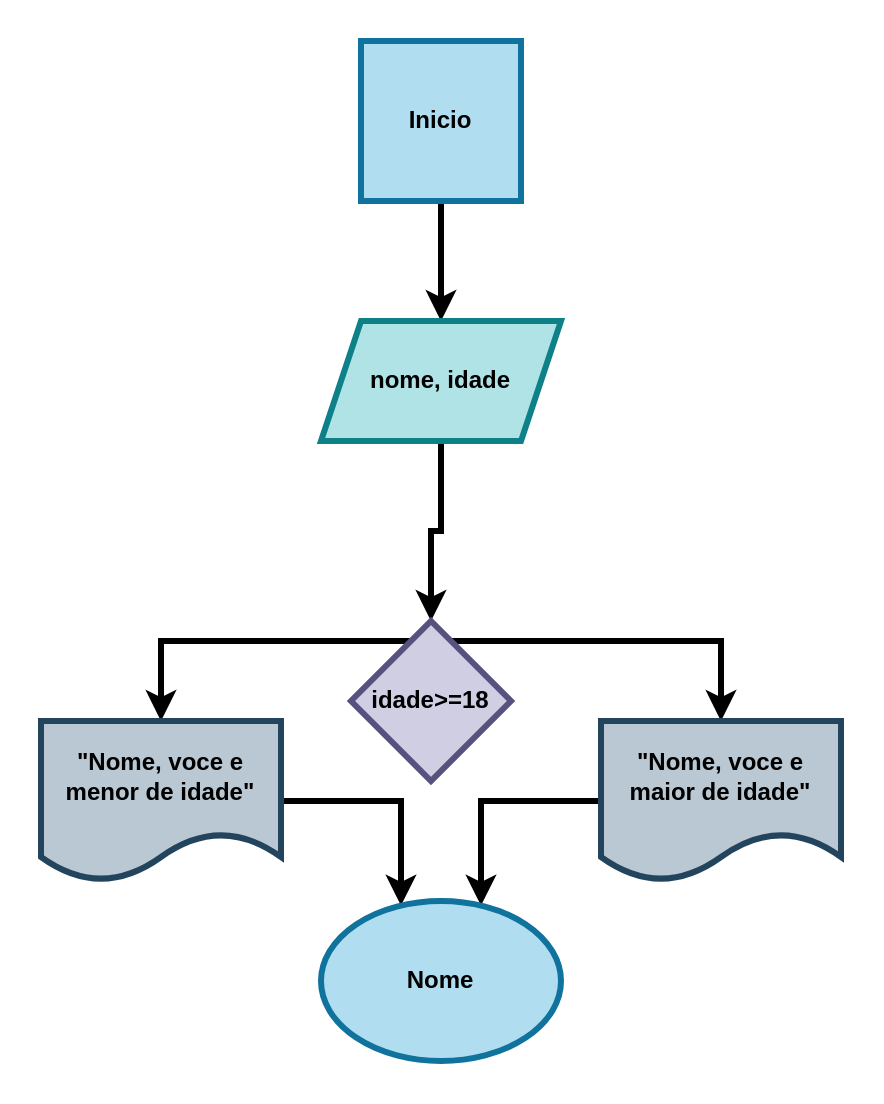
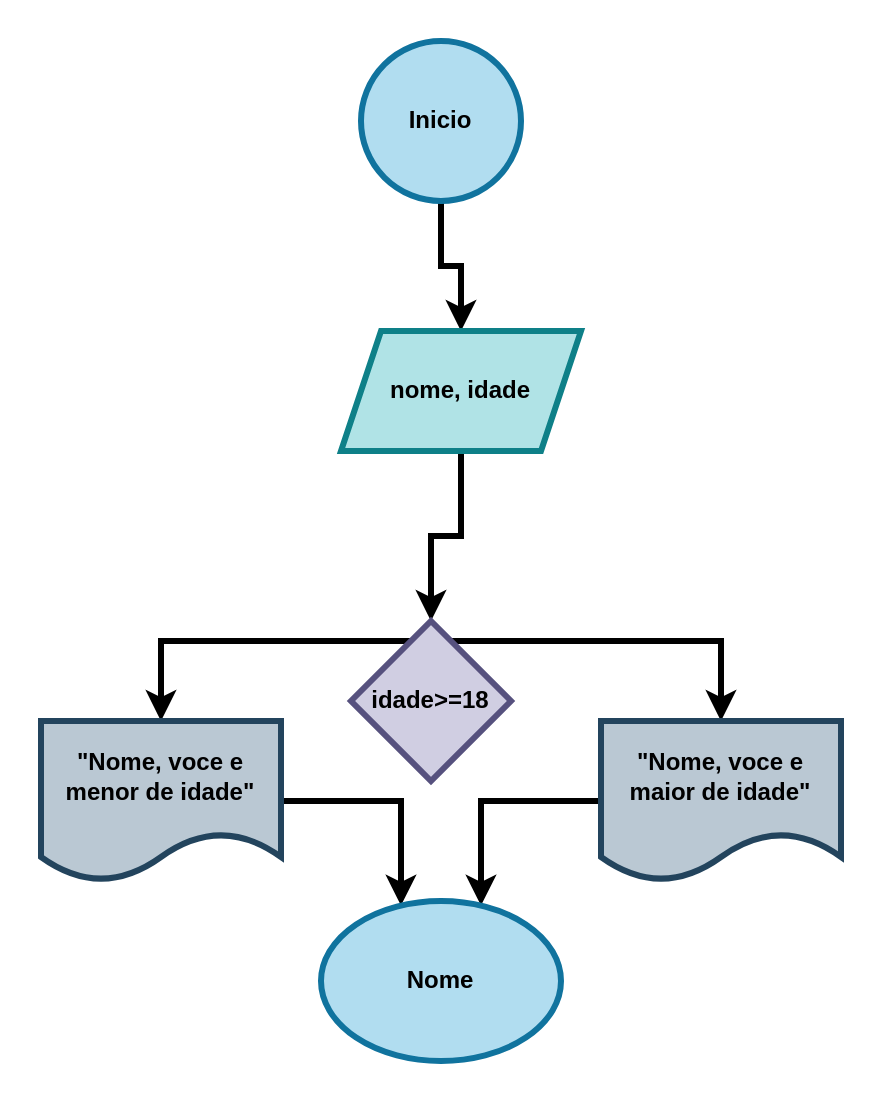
  <mxCell id="0" />
  <mxCell id="1" parent="0" />
  <mxCell id="2" value="" style="edgeStyle=orthogonalEdgeStyle;rounded=0;orthogonalLoop=1;jettySize=auto;html=1;strokeWidth=3;fontStyle=1" edge="1" parent="1" source="3" target="5"><mxGeometry relative="1" as="geometry" /></mxCell>
- <mxCell id="3" value="Inicio" style="whiteSpace=wrap;html=1;aspect=fixed;strokeWidth=3;fontStyle=1;fillColor=#b1ddf0;strokeColor=#10739e;rounded=0;" vertex="1" parent="1"><mxGeometry x="180" y="20" width="80" height="80" as="geometry" /></mxCell>
+ <mxCell id="3" value="Inicio" style="ellipse;whiteSpace=wrap;html=1;aspect=fixed;strokeWidth=3;fontStyle=1;fillColor=#b1ddf0;strokeColor=#10739e;" vertex="1" parent="1"><mxGeometry x="180" y="20" width="80" height="80" as="geometry" /></mxCell>
  <mxCell id="4" value="" style="edgeStyle=orthogonalEdgeStyle;rounded=0;orthogonalLoop=1;jettySize=auto;html=1;strokeWidth=3;fontStyle=1" edge="1" parent="1" source="5" target="8"><mxGeometry relative="1" as="geometry" /></mxCell>
- <mxCell id="5" value="nome, idade" style="shape=parallelogram;perimeter=parallelogramPerimeter;whiteSpace=wrap;html=1;fixedSize=1;strokeWidth=3;fontStyle=1;fillColor=#b0e3e6;strokeColor=#0e8088;" vertex="1" parent="1"><mxGeometry x="160" y="160" width="120" height="60" as="geometry" /></mxCell>
+ <mxCell id="5" value="nome, idade" style="shape=parallelogram;perimeter=parallelogramPerimeter;whiteSpace=wrap;html=1;fixedSize=1;strokeWidth=3;fontStyle=1;fillColor=#b0e3e6;strokeColor=#0e8088;" vertex="1" parent="1"><mxGeometry x="170" y="165" width="120" height="60" as="geometry" /></mxCell>
  <mxCell id="6" value="" style="edgeStyle=orthogonalEdgeStyle;rounded=0;orthogonalLoop=1;jettySize=auto;html=1;strokeWidth=3;fontStyle=1" edge="1" parent="1" source="8" target="10"><mxGeometry relative="1" as="geometry"><Array as="points"><mxPoint x="80" y="320" /></Array></mxGeometry></mxCell>
  <mxCell id="7" value="" style="edgeStyle=orthogonalEdgeStyle;rounded=0;orthogonalLoop=1;jettySize=auto;html=1;strokeWidth=3;fontStyle=1" edge="1" parent="1" source="8" target="12"><mxGeometry relative="1" as="geometry"><Array as="points"><mxPoint x="360" y="320" /></Array></mxGeometry></mxCell>
  <mxCell id="8" value="idade&amp;gt;=18" style="rhombus;whiteSpace=wrap;html=1;strokeWidth=3;fontStyle=1;fillColor=#d0cee2;strokeColor=#56517e;" vertex="1" parent="1"><mxGeometry x="175" y="310" width="80" height="80" as="geometry" /></mxCell>
  <mxCell id="9" value="" style="edgeStyle=orthogonalEdgeStyle;rounded=0;orthogonalLoop=1;jettySize=auto;html=1;strokeWidth=3;fontStyle=1" edge="1" parent="1" source="10" target="13"><mxGeometry relative="1" as="geometry"><Array as="points"><mxPoint x="200" y="400" /></Array></mxGeometry></mxCell>
  <mxCell id="10" value="&quot;Nome, voce e menor de idade&quot;" style="shape=document;whiteSpace=wrap;html=1;boundedLbl=1;strokeWidth=3;fontStyle=1;fillColor=#bac8d3;strokeColor=#23445d;" vertex="1" parent="1"><mxGeometry x="20" y="360" width="120" height="80" as="geometry" /></mxCell>
  <mxCell id="11" value="" style="edgeStyle=orthogonalEdgeStyle;rounded=0;orthogonalLoop=1;jettySize=auto;html=1;strokeWidth=3;fontStyle=1" edge="1" parent="1" source="12" target="13"><mxGeometry relative="1" as="geometry"><Array as="points"><mxPoint x="240" y="400" /></Array></mxGeometry></mxCell>
  <mxCell id="12" value="&quot;Nome, voce e maior de idade&quot;" style="shape=document;whiteSpace=wrap;html=1;boundedLbl=1;strokeWidth=3;fontStyle=1;fillColor=#bac8d3;strokeColor=#23445d;" vertex="1" parent="1"><mxGeometry x="300" y="360" width="120" height="80" as="geometry" /></mxCell>
  <mxCell id="13" value="Nome" style="ellipse;whiteSpace=wrap;html=1;strokeWidth=3;fontStyle=1;fillColor=#b1ddf0;strokeColor=#10739e;" vertex="1" parent="1"><mxGeometry x="160" y="450" width="120" height="80" as="geometry" /></mxCell>
